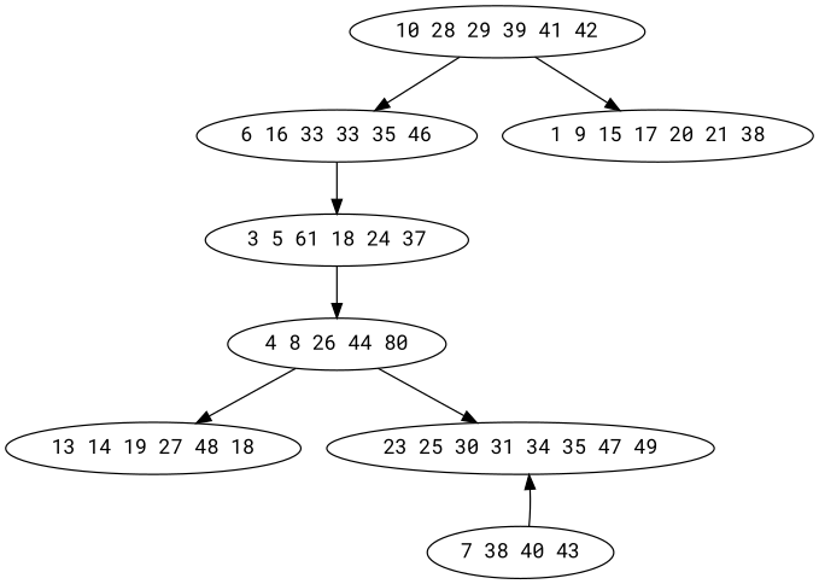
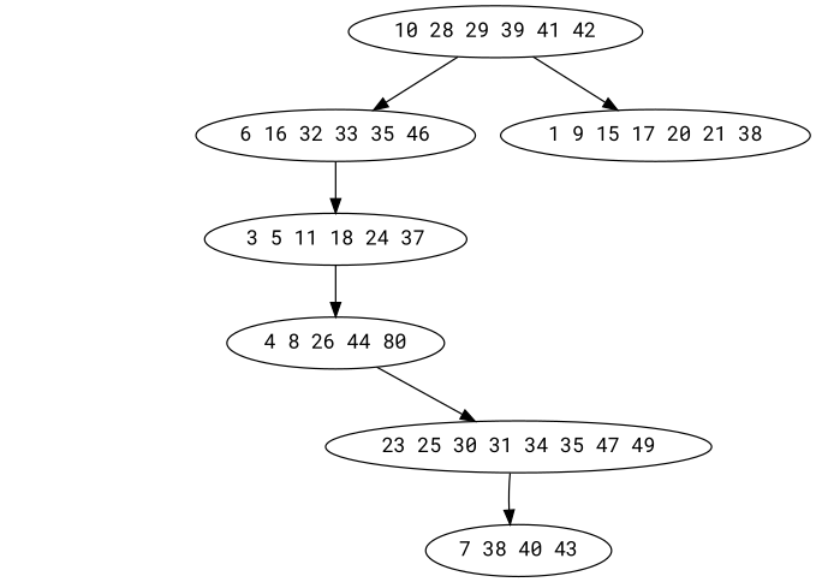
  digraph {
    fontname="Roboto Mono"
    node [fontname="Roboto Mono"]
    edge [fontname="Roboto Mono"]
    n1 [label="10 28 29 39 41 42"]
-   n2 [label="6 16 33 33 35 46"]
+   n2 [label="6 16 32 33 35 46"]
    n3 [label="1 9 15 17 20 21 38"]
-   n4 [label="3 5 61 18 24 37"]
+   n4 [label="3 5 11 18 24 37"]
    n5 [label="4 8 26 44 80"]
-   n6 [label="13 14 19 27 48 18"]
    n7 [label="23 25 30 31 34 35 47 49"]
    n8 [label="7 38 40 43"]
    n1 -> n2
    n1 -> n3
    n2 -> n4
    n4 -> n5
-   n5 -> n6
    n5 -> n7
-   n8 -> n7
+   n7 -> n8
  }
